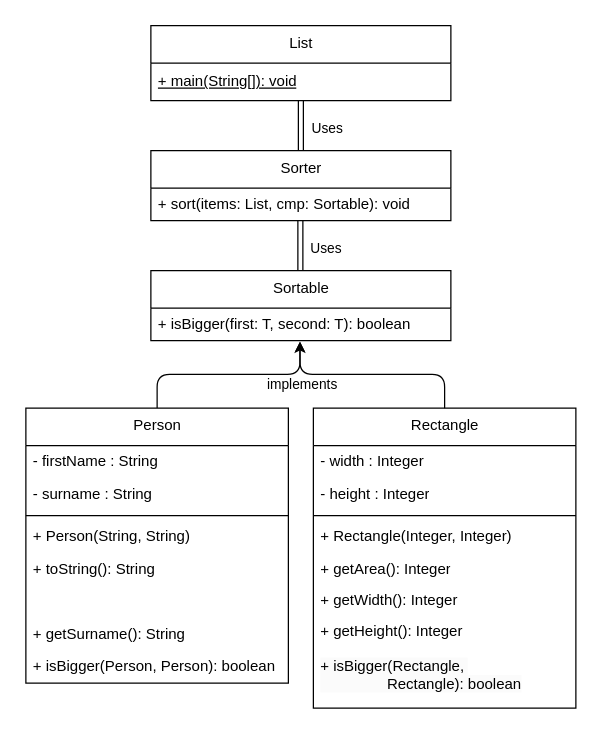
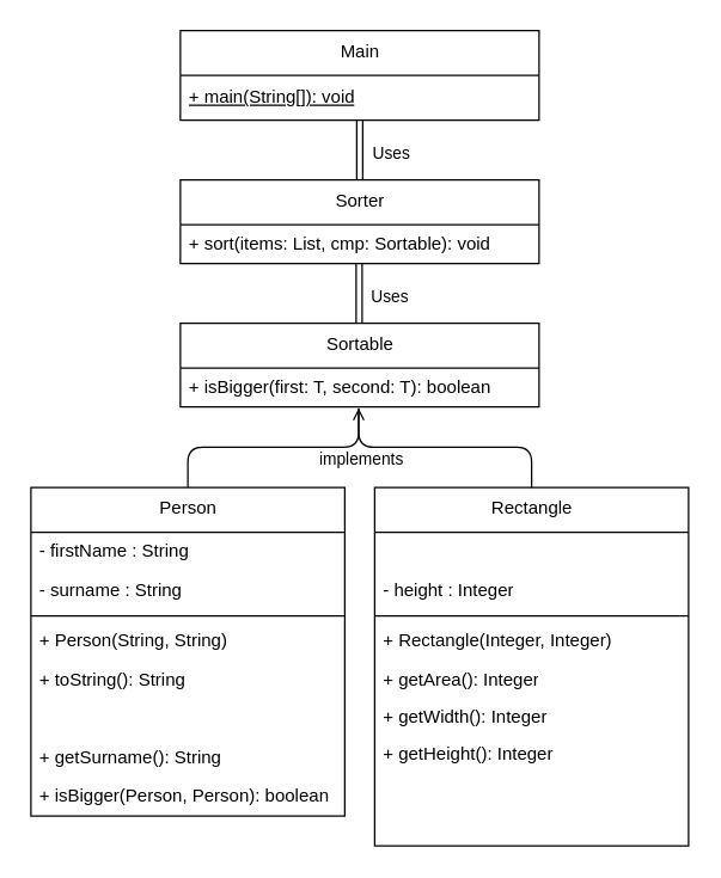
  <mxCell id="0" />
  <mxCell id="1" parent="0" />
- <mxCell id="2" value="List" style="swimlane;fontStyle=0;align=center;verticalAlign=top;childLayout=stackLayout;horizontal=1;startSize=30;horizontalStack=0;resizeParent=1;resizeParentMax=0;resizeLast=0;collapsible=0;marginBottom=0;html=1;" parent="1" vertex="1"><mxGeometry x="120" y="20" width="240" height="60" as="geometry" /></mxCell>
+ <mxCell id="2" value="Main" style="swimlane;fontStyle=0;align=center;verticalAlign=top;childLayout=stackLayout;horizontal=1;startSize=30;horizontalStack=0;resizeParent=1;resizeParentMax=0;resizeLast=0;collapsible=0;marginBottom=0;html=1;" parent="1" vertex="1"><mxGeometry x="120" y="20" width="240" height="60" as="geometry" /></mxCell>
  <mxCell id="3" value="+ main(String[]): void" style="text;html=1;strokeColor=none;fillColor=none;align=left;verticalAlign=middle;spacingLeft=4;spacingRight=4;overflow=hidden;rotatable=0;points=[[0,0.5],[1,0.5]];portConstraint=eastwest;fontStyle=4;" parent="2" vertex="1"><mxGeometry y="30" width="240" height="30" as="geometry" /></mxCell>
  <mxCell id="4" style="edgeStyle=orthogonalEdgeStyle;html=1;exitX=0.5;exitY=0;exitDx=0;exitDy=0;entryX=0.497;entryY=1.031;entryDx=0;entryDy=0;entryPerimeter=0;endArrow=open;" edge="1" parent="1" source="5" target="10"><mxGeometry relative="1" as="geometry"><mxPoint x="240" y="276" as="targetPoint" /></mxGeometry></mxCell>
  <mxCell id="5" value="Person" style="swimlane;fontStyle=0;align=center;verticalAlign=top;childLayout=stackLayout;horizontal=1;startSize=30;horizontalStack=0;resizeParent=1;resizeParentMax=0;resizeLast=0;collapsible=0;marginBottom=0;html=1;container=0;" parent="1" vertex="1"><mxGeometry x="20" y="326" width="210" height="220" as="geometry" /></mxCell>
  <mxCell id="6" value="Rectangle" style="swimlane;fontStyle=0;align=center;verticalAlign=top;childLayout=stackLayout;horizontal=1;startSize=30;horizontalStack=0;resizeParent=1;resizeParentMax=0;resizeLast=0;collapsible=0;marginBottom=0;html=1;container=0;" parent="1" vertex="1"><mxGeometry x="250" y="326" width="210" height="240" as="geometry" /></mxCell>
  <mxCell id="7" value="Sorter" style="swimlane;fontStyle=0;align=center;verticalAlign=top;childLayout=stackLayout;horizontal=1;startSize=30;horizontalStack=0;resizeParent=1;resizeParentMax=0;resizeLast=0;collapsible=0;marginBottom=0;html=1;" parent="1" vertex="1"><mxGeometry x="120" y="120" width="240" height="56" as="geometry" /></mxCell>
  <mxCell id="8" value="&lt;span style=&quot;color: rgb(0, 0, 0); text-wrap-mode: wrap;&quot;&gt;+ sort(items: List, cmp: Sortable): void&lt;/span&gt;" style="text;html=1;strokeColor=none;fillColor=none;align=left;verticalAlign=middle;spacingLeft=4;spacingRight=4;overflow=hidden;rotatable=0;points=[[0,0.5],[1,0.5]];portConstraint=eastwest;" parent="7" vertex="1"><mxGeometry y="30" width="240" height="26" as="geometry" /></mxCell>
  <mxCell id="9" value="Sortable" style="swimlane;fontStyle=0;align=center;verticalAlign=top;childLayout=stackLayout;horizontal=1;startSize=30;horizontalStack=0;resizeParent=1;resizeParentMax=0;resizeLast=0;collapsible=0;marginBottom=0;html=1;" vertex="1" parent="1"><mxGeometry x="120" y="216" width="240" height="56" as="geometry" /></mxCell>
  <mxCell id="10" value="&lt;span style=&quot;color: rgb(0, 0, 0); text-wrap-mode: wrap;&quot;&gt;+ isBigger(first: T, second: T): boolean&lt;/span&gt;" style="text;html=1;strokeColor=none;fillColor=none;align=left;verticalAlign=middle;spacingLeft=4;spacingRight=4;overflow=hidden;rotatable=0;points=[[0,0.5],[1,0.5]];portConstraint=eastwest;" vertex="1" parent="9"><mxGeometry y="30" width="240" height="26" as="geometry" /></mxCell>
  <mxCell id="11" style="html=1;exitX=0.5;exitY=0;exitDx=0;exitDy=0;shape=link;" edge="1" parent="1" source="7"><mxGeometry relative="1" as="geometry"><mxPoint x="240" y="80" as="targetPoint" /></mxGeometry></mxCell>
  <mxCell id="12" value="Uses" style="edgeLabel;html=1;align=center;verticalAlign=middle;resizable=0;points=[];" vertex="1" connectable="0" parent="11"><mxGeometry x="0.393" y="-1" relative="1" as="geometry"><mxPoint x="19" y="9" as="offset" /></mxGeometry></mxCell>
  <mxCell id="13" style="html=1;exitX=0.5;exitY=0;exitDx=0;exitDy=0;shape=link;" edge="1" parent="1"><mxGeometry relative="1" as="geometry"><mxPoint x="239.6" y="216" as="sourcePoint" /><mxPoint x="239.6" y="176" as="targetPoint" /></mxGeometry></mxCell>
  <mxCell id="14" value="Uses" style="edgeLabel;html=1;align=center;verticalAlign=middle;resizable=0;points=[];" vertex="1" connectable="0" parent="13"><mxGeometry x="0.393" y="-1" relative="1" as="geometry"><mxPoint x="19" y="9" as="offset" /></mxGeometry></mxCell>
  <mxCell id="15" value="&lt;span style=&quot;color: rgb(0, 0, 0); text-wrap-mode: wrap;&quot;&gt;+ isBigger(Person, Person): boolean&lt;/span&gt;" style="text;html=1;strokeColor=none;fillColor=none;align=left;verticalAlign=middle;spacingLeft=4;spacingRight=4;overflow=hidden;rotatable=0;points=[[0,0.5],[1,0.5]];portConstraint=eastwest;" vertex="1" parent="1"><mxGeometry x="20" y="520" width="210" height="26" as="geometry" /></mxCell>
  <mxCell id="16" value="- firstName : String" style="text;html=1;strokeColor=none;fillColor=none;align=left;verticalAlign=middle;spacingLeft=4;spacingRight=4;overflow=hidden;rotatable=0;points=[[0,0.5],[1,0.5]];portConstraint=eastwest;container=0;" parent="1" vertex="1"><mxGeometry x="20" y="356" width="200" height="26" as="geometry" /></mxCell>
  <mxCell id="17" value="- surname : String" style="text;html=1;strokeColor=none;fillColor=none;align=left;verticalAlign=middle;spacingLeft=4;spacingRight=4;overflow=hidden;rotatable=0;points=[[0,0.5],[1,0.5]];portConstraint=eastwest;container=0;" parent="1" vertex="1"><mxGeometry x="20" y="382" width="200" height="26" as="geometry" /></mxCell>
  <mxCell id="18" style="line;strokeWidth=1;fillColor=none;align=left;verticalAlign=middle;spacingTop=-1;spacingLeft=3;spacingRight=3;rotatable=0;labelPosition=right;points=[];portConstraint=eastwest;container=0;" parent="1" vertex="1"><mxGeometry x="20" y="408" width="210" height="8" as="geometry" /></mxCell>
  <mxCell id="19" value="+ Person(String, String)" style="text;html=1;strokeColor=none;fillColor=none;align=left;verticalAlign=middle;spacingLeft=4;spacingRight=4;overflow=hidden;rotatable=0;points=[[0,0.5],[1,0.5]];portConstraint=eastwest;container=0;" parent="1" vertex="1"><mxGeometry x="20" y="416" width="200" height="26" as="geometry" /></mxCell>
  <mxCell id="20" value="+ toString(): String" style="text;html=1;strokeColor=none;fillColor=none;align=left;verticalAlign=middle;spacingLeft=4;spacingRight=4;overflow=hidden;rotatable=0;points=[[0,0.5],[1,0.5]];portConstraint=eastwest;container=0;" parent="1" vertex="1"><mxGeometry x="20" y="442" width="200" height="26" as="geometry" /></mxCell>
  <mxCell id="21" value="+ getSurname(): String" style="text;html=1;strokeColor=none;fillColor=none;align=left;verticalAlign=middle;spacingLeft=4;spacingRight=4;overflow=hidden;rotatable=0;points=[[0,0.5],[1,0.5]];portConstraint=eastwest;container=0;" parent="1" vertex="1"><mxGeometry x="20" y="494" width="200" height="26" as="geometry" /></mxCell>
- <mxCell id="22" value="- width : Integer" style="text;html=1;strokeColor=none;fillColor=none;align=left;verticalAlign=middle;spacingLeft=4;spacingRight=4;overflow=hidden;rotatable=0;points=[[0,0.5],[1,0.5]];portConstraint=eastwest;container=0;" parent="1" vertex="1"><mxGeometry x="250" y="356" width="200" height="26" as="geometry" /></mxCell>
  <mxCell id="23" value="- height : Integer" style="text;html=1;strokeColor=none;fillColor=none;align=left;verticalAlign=middle;spacingLeft=4;spacingRight=4;overflow=hidden;rotatable=0;points=[[0,0.5],[1,0.5]];portConstraint=eastwest;container=0;" parent="1" vertex="1"><mxGeometry x="250" y="382" width="200" height="26" as="geometry" /></mxCell>
  <mxCell id="24" style="line;strokeWidth=1;fillColor=none;align=left;verticalAlign=middle;spacingTop=-1;spacingLeft=3;spacingRight=3;rotatable=0;labelPosition=right;points=[];portConstraint=eastwest;container=0;" parent="1" vertex="1"><mxGeometry x="250" y="408" width="210" height="8" as="geometry" /></mxCell>
  <mxCell id="25" value="+ Rectangle(Integer, Integer)" style="text;html=1;strokeColor=none;fillColor=none;align=left;verticalAlign=middle;spacingLeft=4;spacingRight=4;overflow=hidden;rotatable=0;points=[[0,0.5],[1,0.5]];portConstraint=eastwest;container=0;" parent="1" vertex="1"><mxGeometry x="250" y="416" width="200" height="26" as="geometry" /></mxCell>
  <mxCell id="26" value="+ getArea(): Integer" style="text;html=1;strokeColor=none;fillColor=none;align=left;verticalAlign=middle;spacingLeft=4;spacingRight=4;overflow=hidden;rotatable=0;points=[[0,0.5],[1,0.5]];portConstraint=eastwest;container=0;" parent="1" vertex="1"><mxGeometry x="250" y="442" width="200" height="26" as="geometry" /></mxCell>
  <mxCell id="27" value="&lt;span style=&quot;color: rgb(0, 0, 0); text-wrap-mode: wrap;&quot;&gt;+ getWidth(): Integer&lt;/span&gt;" style="text;html=1;strokeColor=none;fillColor=none;align=left;verticalAlign=middle;spacingLeft=4;spacingRight=4;overflow=hidden;rotatable=0;points=[[0,0.5],[1,0.5]];portConstraint=eastwest;container=0;" vertex="1" parent="1"><mxGeometry x="250" y="467" width="200" height="26" as="geometry" /></mxCell>
  <mxCell id="28" value="&lt;span style=&quot;color: rgb(0, 0, 0); text-wrap-mode: wrap;&quot;&gt;+ getHeight(): Integer&lt;/span&gt;" style="text;html=1;strokeColor=none;fillColor=none;align=left;verticalAlign=middle;spacingLeft=4;spacingRight=4;overflow=hidden;rotatable=0;points=[[0,0.5],[1,0.5]];portConstraint=eastwest;container=0;" vertex="1" parent="1"><mxGeometry x="250" y="492" width="200" height="26" as="geometry" /></mxCell>
- <mxCell id="29" value="&lt;span style=&quot;color: rgb(0, 0, 0); font-family: Helvetica; font-size: 12px; font-style: normal; font-variant-ligatures: normal; font-variant-caps: normal; font-weight: 400; letter-spacing: normal; orphans: 2; text-align: left; text-indent: 0px; text-transform: none; widows: 2; word-spacing: 0px; -webkit-text-stroke-width: 0px; white-space: normal; background-color: rgb(251, 251, 251); text-decoration-thickness: initial; text-decoration-style: initial; text-decoration-color: initial; float: none; display: inline !important;&quot;&gt;+ isBigger(&lt;span style=&quot;color: rgb(0, 0, 0); text-align: center; text-wrap-mode: nowrap;&quot;&gt;Rectangle&lt;/span&gt;,&amp;nbsp;&lt;/span&gt;&lt;div&gt;&lt;span style=&quot;color: rgb(0, 0, 0); font-family: Helvetica; font-size: 12px; font-style: normal; font-variant-ligatures: normal; font-variant-caps: normal; font-weight: 400; letter-spacing: normal; orphans: 2; text-align: left; text-indent: 0px; text-transform: none; widows: 2; word-spacing: 0px; -webkit-text-stroke-width: 0px; white-space: normal; background-color: rgb(251, 251, 251); text-decoration-thickness: initial; text-decoration-style: initial; text-decoration-color: initial; float: none; display: inline !important;&quot;&gt;&lt;span style=&quot;color: rgb(0, 0, 0); text-align: center; text-wrap-mode: nowrap;&quot;&gt;&lt;span style=&quot;white-space: pre;&quot;&gt;&#09;&lt;/span&gt;&lt;span style=&quot;white-space: pre;&quot;&gt;&#09;&lt;/span&gt;Rectangle&lt;/span&gt;): boolean&lt;/span&gt;&lt;/div&gt;" style="text;whiteSpace=wrap;html=1;" vertex="1" parent="1"><mxGeometry x="254" y="519" width="195" height="40" as="geometry" /></mxCell>
- <mxCell id="30" style="edgeStyle=orthogonalEdgeStyle;html=1;entryX=0.497;entryY=1.031;entryDx=0;entryDy=0;entryPerimeter=0;" edge="1" parent="1" source="6" target="10"><mxGeometry relative="1" as="geometry" /></mxCell>
+ <mxCell id="30" style="edgeStyle=orthogonalEdgeStyle;html=1;entryX=0.497;entryY=1.031;entryDx=0;entryDy=0;entryPerimeter=0;endArrow=none;" edge="1" parent="1" source="6" target="10"><mxGeometry relative="1" as="geometry" /></mxCell>
  <mxCell id="31" value="&lt;span style=&quot;color: rgb(0, 0, 0);&quot;&gt;implements&lt;/span&gt;" style="edgeLabel;html=1;align=center;verticalAlign=middle;resizable=0;points=[];" vertex="1" connectable="0" parent="30"><mxGeometry x="0.163" relative="1" as="geometry"><mxPoint x="-44" y="7" as="offset" /></mxGeometry></mxCell>
